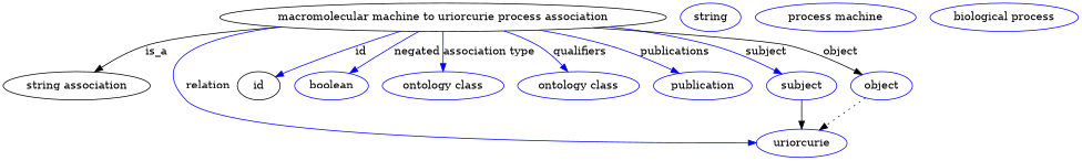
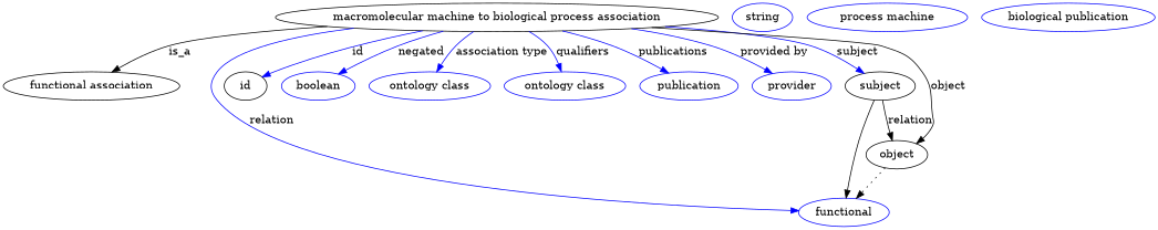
  digraph {
    node [color=blue]
    edge [color=blue style=solid]
-   n1 [height=0.5 label="macromolecular machine to uriorcurie process association" width=6.0661 color=""]
-   "functional association" [height=0.5 width=2.4373 label="string association" color=""]
-   n3 [height=0.5 label=uriorcurie width=1.2638]
+   n1 [height=0.5 label="macromolecular machine to biological process association" width=6.0661 color=""]
+   "functional association" [height=0.5 width=2.4373 color=""]
+   n3 [height=0.5 label=functional width=1.2638]
    id [height=0.5 width=0.75 color=""]
    n5 [height=0.5 label=boolean width=1.0652]
    n6 [height=0.5 label="ontology class" width=1.7151]
    n7 [height=0.5 label="ontology class" width=1.7151]
    n8 [height=0.5 label=publication width=1.3902]
-   subject [height=0.5 width=0.99297]
-   object [height=0.5 width=0.9027]
+   n9 [height=0.5 label=provider width=1.1193]
+   subject [height=0.5 width=0.99297 color=""]
+   object [height=0.5 width=0.9027 color=""]
    n12 [height=0.5 label=string width=0.84854]
    n13 [height=0.5 label="process machine" width=2.8164]
-   n14 [height=0.5 label="biological process" width=2.0762]
+   n14 [height=0.5 label="biological publication" width=2.0762]
    n1 -> "functional association" [label=is_a color="" style=""]
    n1 -> n3 [label=relation]
    n1 -> id [label=id]
    n1 -> n5 [label=negated]
    n1 -> n6 [label="association type"]
    n1 -> n7 [label=qualifiers]
    n1 -> n8 [label=publications]
+   n1 -> n9 [label="provided by"]
    n1 -> subject [label=subject]
    n1 -> object [color=black label=object]
    subject -> n3 [color=""]
+   subject -> object [label=relation color="" style=""]
    object -> n3 [style=dotted color=""]
  }
